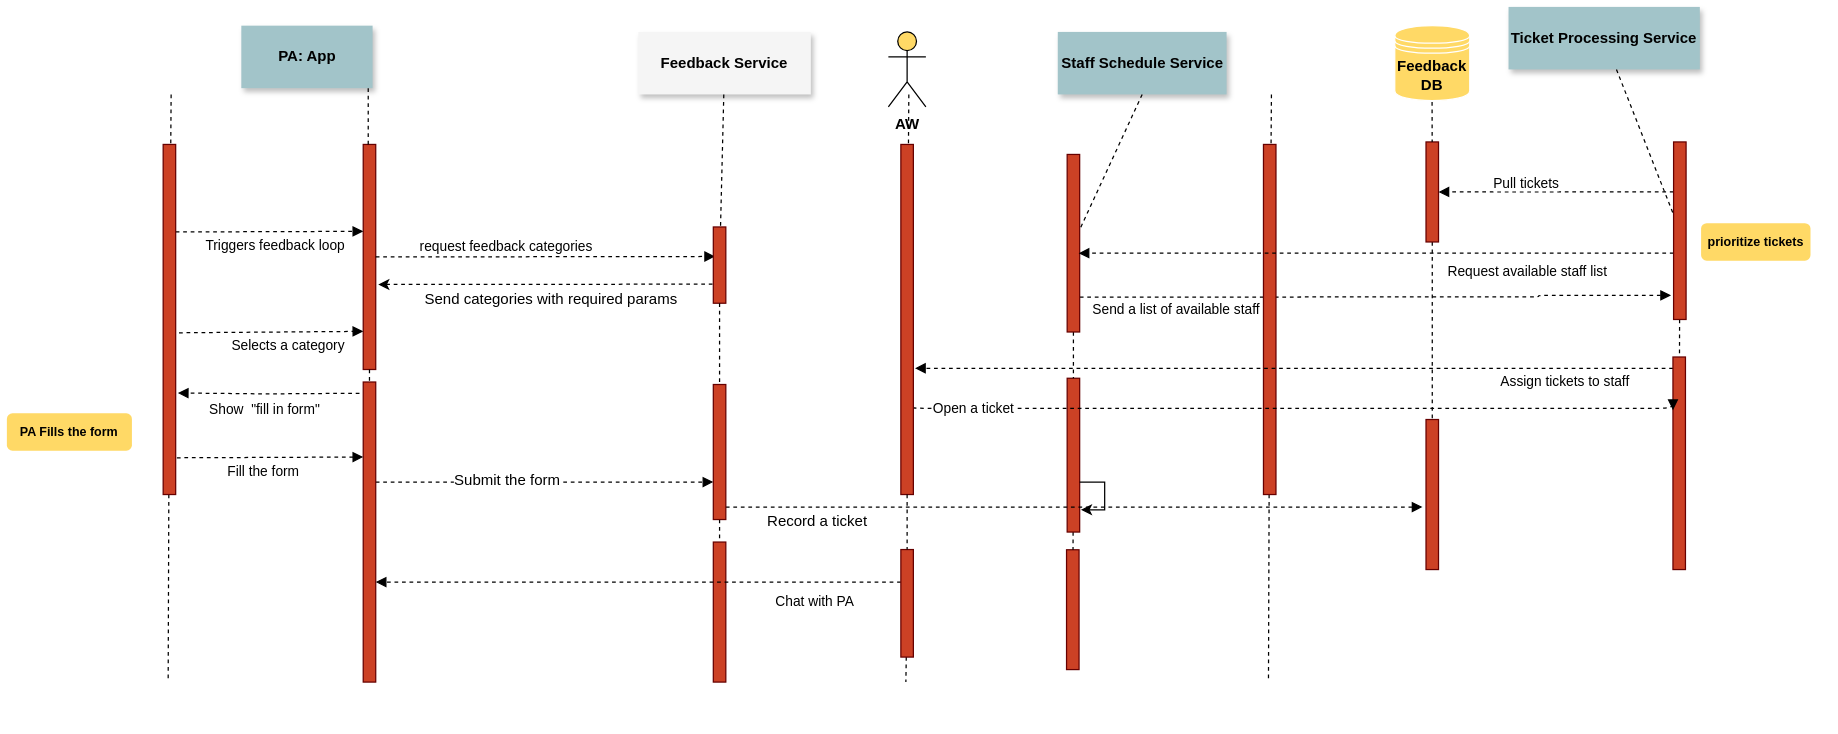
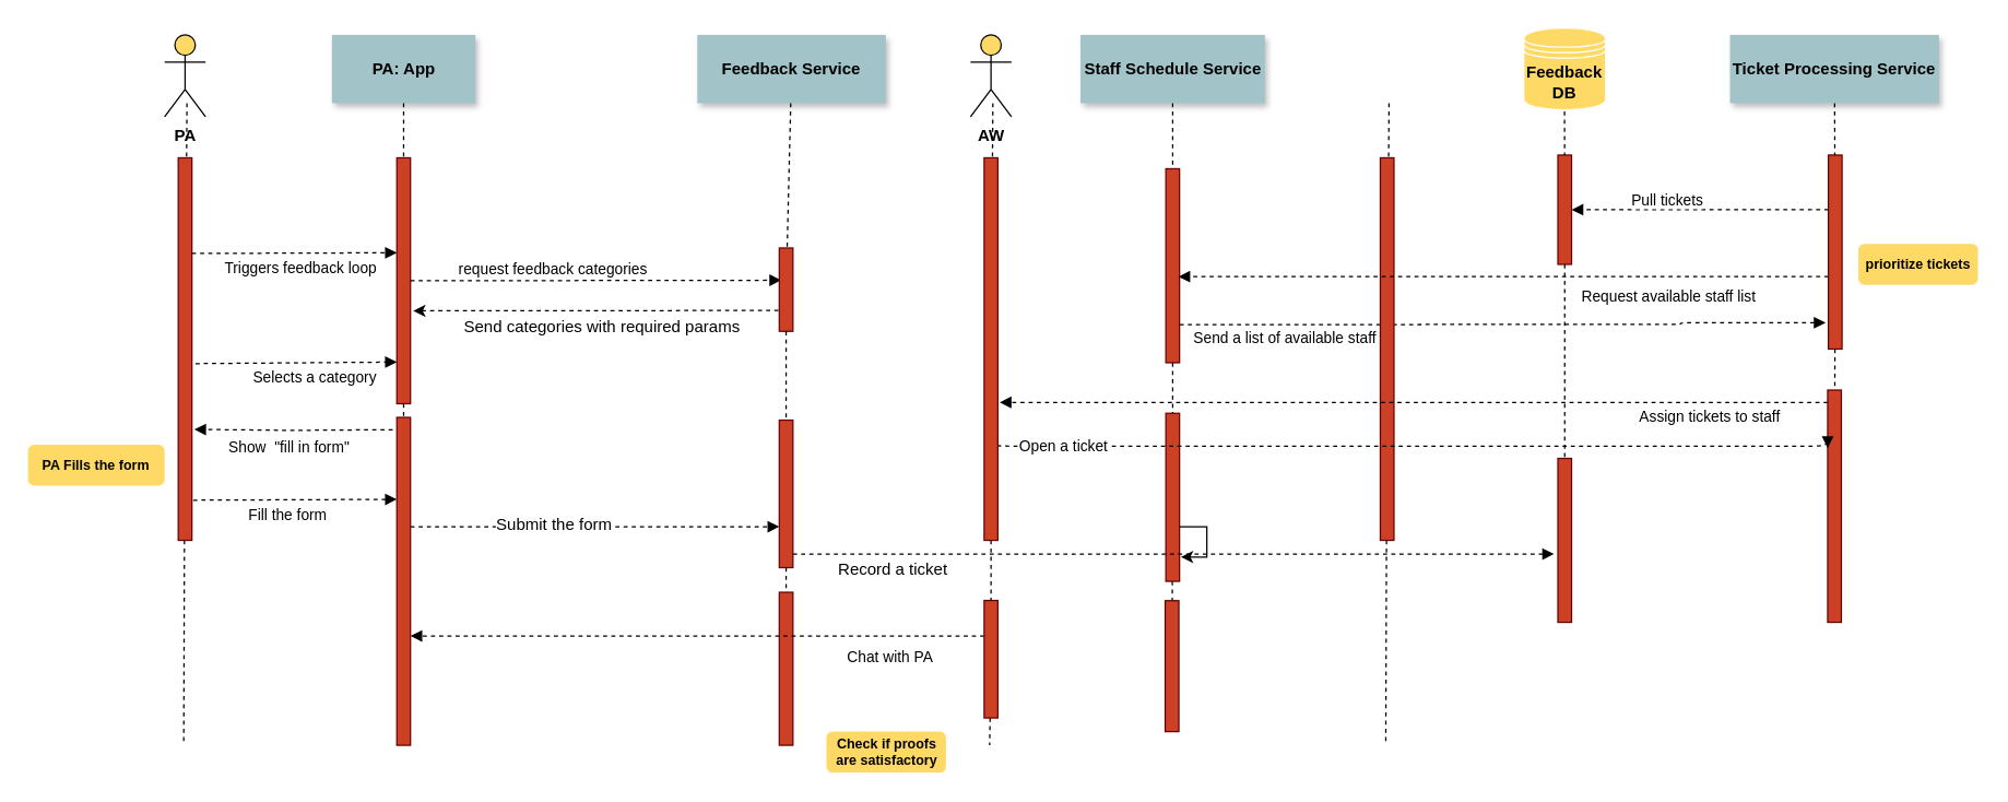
  <mxCell id="0" />
  <mxCell id="1" parent="0" />
  <mxCell id="2" value="" style="fillColor=#CC4125;strokeColor=#660000" parent="1" vertex="1"><mxGeometry x="290" y="115" width="10" height="180" as="geometry" /></mxCell>
- <mxCell id="3" value="PA: App" style="shadow=1;fillColor=#A2C4C9;strokeColor=none;whiteSpace=wrap;fontStyle=1" parent="1" vertex="1"><mxGeometry x="192.5" y="20" width="105" height="50" as="geometry" /></mxCell>
- <mxCell id="4" value="Staff Schedule Service" style="shadow=1;fillColor=#A2C4C9;strokeColor=none;whiteSpace=wrap;fontStyle=1" parent="1" vertex="1"><mxGeometry x="845.5" y="25" width="135" height="50" as="geometry" /></mxCell>
+ <mxCell id="3" value="PA: App" style="shadow=1;fillColor=#A2C4C9;strokeColor=none;whiteSpace=wrap;fontStyle=1" parent="1" vertex="1"><mxGeometry x="242.5" y="25" width="105" height="50" as="geometry" /></mxCell>
+ <mxCell id="4" value="Staff Schedule Service" style="shadow=1;fillColor=#A2C4C9;strokeColor=none;whiteSpace=wrap;fontStyle=1" parent="1" vertex="1"><mxGeometry x="790.5" y="25" width="135" height="50" as="geometry" /></mxCell>
  <mxCell id="5" value="request feedback categories" style="edgeStyle=none;verticalLabelPosition=top;verticalAlign=bottom;entryX=0.138;entryY=0.387;entryDx=0;entryDy=0;exitX=1;exitY=0.5;exitDx=0;exitDy=0;entryPerimeter=0;dashed=1;endFill=1;endArrow=block;startFill=0;startArrow=none;" parent="1" source="2" target="28" edge="1"><mxGeometry x="-150" y="4" width="100" height="100" as="geometry"><mxPoint x="320" y="208.5" as="sourcePoint" /><mxPoint x="501.6" y="210.159" as="targetPoint" /><mxPoint x="-31" y="1" as="offset" /></mxGeometry></mxCell>
  <mxCell id="6" value="" style="edgeStyle=none;verticalLabelPosition=top;verticalAlign=bottom;endArrow=none;startArrow=classic;dashed=1;entryX=0;entryY=0.75;entryDx=0;entryDy=0;" parent="1" target="28" edge="1"><mxGeometry x="120" y="172.259" width="100" height="100" as="geometry"><mxPoint x="302" y="227" as="sourcePoint" /><mxPoint x="546.76" y="225.398" as="targetPoint" /></mxGeometry></mxCell>
  <mxCell id="7" value="Send categories with required params" style="text;html=1;resizable=0;points=[];align=center;verticalAlign=middle;labelBackgroundColor=#ffffff;fontStyle=0" parent="6" vertex="1" connectable="0"><mxGeometry relative="1" as="geometry"><mxPoint x="4" y="12" as="offset" /></mxGeometry></mxCell>
  <mxCell id="8" value="" style="edgeStyle=none;endArrow=none;dashed=1;" parent="1" source="32" target="9" edge="1"><mxGeometry x="807.043" y="270" width="100" height="100" as="geometry"><mxPoint x="1144.543" y="185" as="sourcePoint" /><mxPoint x="1144.543" y="205" as="targetPoint" /></mxGeometry></mxCell>
  <mxCell id="9" value="" style="fillColor=#CC4125;strokeColor=#660000" parent="1" vertex="1"><mxGeometry x="1140" y="335" width="10" height="120" as="geometry" /></mxCell>
- <mxCell id="10" value="Feedback Service" style="shadow=1;fillColor=#f5f5f5;strokeColor=none;whiteSpace=wrap;fontStyle=1;" parent="1" vertex="1"><mxGeometry x="510" y="25" width="138" height="50" as="geometry" /></mxCell>
+ <mxCell id="10" value="Feedback Service" style="shadow=1;fillColor=#A2C4C9;strokeColor=none;whiteSpace=wrap;fontStyle=1" parent="1" vertex="1"><mxGeometry x="510" y="25" width="138" height="50" as="geometry" /></mxCell>
  <mxCell id="11" value="" style="edgeStyle=elbowEdgeStyle;elbow=horizontal;endArrow=none;dashed=1" parent="1" source="3" target="2" edge="1"><mxGeometry x="60.0" y="310" width="100" height="100" as="geometry"><mxPoint x="320" y="375" as="sourcePoint" /><mxPoint x="420" y="275" as="targetPoint" /></mxGeometry></mxCell>
  <mxCell id="12" value="" style="edgeStyle=orthogonalEdgeStyle;rounded=1;orthogonalLoop=1;jettySize=auto;html=1;entryX=1.175;entryY=0.71;entryDx=0;entryDy=0;entryPerimeter=0;dashed=1;verticalAlign=bottom;endFill=1;endArrow=block;startFill=0;startArrow=none;" parent="1" target="47" edge="1"><mxGeometry x="0.061" y="-19" relative="1" as="geometry"><mxPoint x="287" y="314" as="sourcePoint" /><mxPoint as="offset" /></mxGeometry></mxCell>
  <mxCell id="13" value="Show&amp;nbsp; &quot;fill in form&quot;" style="text;html=1;resizable=0;points=[];align=center;verticalAlign=bottom;labelBackgroundColor=#ffffff;rounded=1;dashed=1;fontSize=11;strokeColor=#000000;endFill=1;endArrow=block;startFill=0;startArrow=none;" parent="12" vertex="1" connectable="0"><mxGeometry x="0.15" y="-4" relative="1" as="geometry"><mxPoint x="6.5" y="25" as="offset" /></mxGeometry></mxCell>
  <mxCell id="14" style="edgeStyle=elbowEdgeStyle;orthogonalLoop=1;jettySize=auto;elbow=vertical;html=1;dashed=1;startFill=0;endArrow=block;endFill=1;" edge="1" parent="1" source="16"><mxGeometry relative="1" as="geometry"><mxPoint x="570" y="385" as="targetPoint" /></mxGeometry></mxCell>
  <mxCell id="15" value="Submit the form" style="text;html=1;resizable=0;points=[];align=center;verticalAlign=middle;labelBackgroundColor=#ffffff;" vertex="1" connectable="0" parent="14"><mxGeometry x="-0.226" y="2" relative="1" as="geometry"><mxPoint as="offset" /></mxGeometry></mxCell>
  <mxCell id="16" value="" style="fillColor=#CC4125;strokeColor=#660000" parent="1" vertex="1"><mxGeometry x="290" y="305" width="10" height="240" as="geometry" /></mxCell>
  <mxCell id="17" value="" style="edgeStyle=none;dashed=1;endArrow=none" parent="1" source="2" target="16" edge="1"><mxGeometry x="-120" y="300" width="100" height="100" as="geometry"><mxPoint x="140" y="365" as="sourcePoint" /><mxPoint x="240" y="265" as="targetPoint" /></mxGeometry></mxCell>
  <mxCell id="18" value="" style="fillColor=#CC4125;strokeColor=#660000" parent="1" vertex="1"><mxGeometry x="852.5" y="439.167" width="10" height="95.833" as="geometry" /></mxCell>
  <mxCell id="19" value="" style="fillColor=#CC4125;strokeColor=#660000" parent="1" vertex="1"><mxGeometry x="570" y="433" width="10" height="112" as="geometry" /></mxCell>
  <mxCell id="20" value="" style="edgeStyle=none;endArrow=none;dashed=1" parent="1" source="38" target="19" edge="1"><mxGeometry x="266.571" y="205" width="100" height="100" as="geometry"><mxPoint x="601.736" y="115" as="sourcePoint" /><mxPoint x="601.736" y="294.394" as="targetPoint" /></mxGeometry></mxCell>
  <mxCell id="21" value="" style="edgeStyle=none;endArrow=none;dashed=1" parent="1" source="25" target="18" edge="1"><mxGeometry x="626.571" y="339.697" width="100" height="100" as="geometry"><mxPoint x="961.736" y="249.697" as="sourcePoint" /><mxPoint x="961.736" y="429.091" as="targetPoint" /></mxGeometry></mxCell>
- <mxCell id="22" value="PA Fills the form" style="rounded=1;fontStyle=1;fillColor=#FFD966;strokeColor=none;whiteSpace=wrap;fontSize=10;" parent="1" vertex="1"><mxGeometry x="5" y="330" width="100" height="30" as="geometry" /></mxCell>
+ <mxCell id="22" value="PA Fills the form" style="rounded=1;fontStyle=1;fillColor=#FFD966;strokeColor=none;whiteSpace=wrap;fontSize=10;" parent="1" vertex="1"><mxGeometry x="20" y="325" width="100" height="30" as="geometry" /></mxCell>
  <mxCell id="23" style="edgeStyle=orthogonalEdgeStyle;rounded=1;orthogonalLoop=1;jettySize=auto;html=1;dashed=1;verticalAlign=bottom;endFill=1;endArrow=block;startFill=0;startArrow=none;exitX=1.01;exitY=0.803;exitDx=0;exitDy=0;exitPerimeter=0;entryX=-0.205;entryY=0.864;entryDx=0;entryDy=0;entryPerimeter=0;" parent="1" edge="1" target="63" source="30"><mxGeometry relative="1" as="geometry"><mxPoint x="900" y="235" as="sourcePoint" /><mxPoint x="1057" y="235" as="targetPoint" /><Array as="points"><mxPoint x="1230" y="237" /><mxPoint x="1230" y="236" /></Array></mxGeometry></mxCell>
  <mxCell id="24" value="Send a list of available staff" style="text;html=1;resizable=0;points=[];align=center;verticalAlign=bottom;labelBackgroundColor=#ffffff;rounded=1;dashed=1;fontSize=11;strokeColor=#000000;endFill=1;endArrow=block;startFill=0;startArrow=none;" parent="23" vertex="1" connectable="0"><mxGeometry x="-0.003" y="10" relative="1" as="geometry"><mxPoint x="-159.5" y="28" as="offset" /></mxGeometry></mxCell>
  <mxCell id="25" value="" style="fillColor=#CC4125;strokeColor=#660000" parent="1" vertex="1"><mxGeometry x="853" y="302" width="10" height="123" as="geometry" /></mxCell>
  <mxCell id="26" value="" style="edgeStyle=none;endArrow=none;dashed=1;exitX=0.5;exitY=1;exitDx=0;exitDy=0;" parent="1" source="30" target="25" edge="1"><mxGeometry x="626.571" y="339.697" width="100" height="100" as="geometry"><mxPoint x="858" y="235" as="sourcePoint" /><mxPoint x="857.583" y="429.167" as="targetPoint" /></mxGeometry></mxCell>
+ <mxCell id="27" value="Check if proofs are satisfactory" style="rounded=1;fontStyle=1;fillColor=#FFD966;strokeColor=none;whiteSpace=wrap;fontSize=10;" parent="1" vertex="1"><mxGeometry x="604.5" y="535" width="87.5" height="30" as="geometry" /></mxCell>
  <mxCell id="28" value="" style="fillColor=#CC4125;strokeColor=#660000" parent="1" vertex="1"><mxGeometry x="570" y="181" width="10" height="61" as="geometry" /></mxCell>
  <mxCell id="29" value="" style="edgeStyle=none;endArrow=none;dashed=1" parent="1" source="10" target="28" edge="1"><mxGeometry x="266.571" y="205" width="100" height="100" as="geometry"><mxPoint x="575" y="75" as="sourcePoint" /><mxPoint x="575" y="433.333" as="targetPoint" /></mxGeometry></mxCell>
  <mxCell id="30" value="" style="fillColor=#CC4125;strokeColor=#660000" parent="1" vertex="1"><mxGeometry x="853" y="123" width="10" height="142" as="geometry" /></mxCell>
  <mxCell id="31" value="" style="edgeStyle=none;endArrow=none;dashed=1;exitX=0.5;exitY=1;exitDx=0;exitDy=0;" parent="1" source="4" target="30" edge="1"><mxGeometry x="626.571" y="339.697" width="100" height="100" as="geometry"><mxPoint x="857.5" y="75" as="sourcePoint" /><mxPoint x="857.881" y="272" as="targetPoint" /></mxGeometry></mxCell>
  <mxCell id="32" value="" style="fillColor=#CC4125;strokeColor=#660000" parent="1" vertex="1"><mxGeometry x="1140" y="113" width="10" height="80" as="geometry" /></mxCell>
  <mxCell id="33" value="" style="edgeStyle=none;endArrow=none;dashed=1;" parent="1" target="32" edge="1"><mxGeometry x="807.043" y="270" width="100" height="100" as="geometry"><mxPoint x="1144.836" y="75" as="sourcePoint" /><mxPoint x="1144.965" y="255" as="targetPoint" /></mxGeometry></mxCell>
  <mxCell id="34" style="edgeStyle=orthogonalEdgeStyle;rounded=0;orthogonalLoop=1;jettySize=auto;html=1;entryX=1.1;entryY=0.855;entryDx=0;entryDy=0;entryPerimeter=0;fontSize=15;" parent="1" source="25" target="25" edge="1"><mxGeometry relative="1" as="geometry"><Array as="points"><mxPoint x="883" y="385" /><mxPoint x="883" y="407" /></Array></mxGeometry></mxCell>
  <mxCell id="35" value="prioritize tickets" style="rounded=1;fontStyle=1;fillColor=#FFD966;strokeColor=none;whiteSpace=wrap;fontSize=10;" parent="1" vertex="1"><mxGeometry x="1360" y="178" width="87.5" height="30" as="geometry" /></mxCell>
  <mxCell id="36" style="edgeStyle=elbowEdgeStyle;orthogonalLoop=1;jettySize=auto;elbow=vertical;html=1;dashed=1;startFill=0;endArrow=block;endFill=1;entryX=-0.283;entryY=0.586;entryDx=0;entryDy=0;entryPerimeter=0;" edge="1" parent="1" source="38" target="9"><mxGeometry relative="1" as="geometry"><mxPoint x="1110" y="405" as="targetPoint" /></mxGeometry></mxCell>
  <mxCell id="37" value="Record a ticket" style="text;html=1;resizable=0;points=[];align=center;verticalAlign=middle;labelBackgroundColor=#ffffff;" vertex="1" connectable="0" parent="36"><mxGeometry x="-0.832" y="2" relative="1" as="geometry"><mxPoint x="25" y="13" as="offset" /></mxGeometry></mxCell>
  <mxCell id="38" value="" style="fillColor=#CC4125;strokeColor=#660000" parent="1" vertex="1"><mxGeometry x="570" y="307" width="10" height="108" as="geometry" /></mxCell>
  <mxCell id="39" value="" style="edgeStyle=none;endArrow=none;dashed=1" parent="1" source="28" target="38" edge="1"><mxGeometry x="266.571" y="205" width="100" height="100" as="geometry"><mxPoint x="575" y="245" as="sourcePoint" /><mxPoint x="575" y="433" as="targetPoint" /></mxGeometry></mxCell>
  <mxCell id="40" value="Selects a category" style="edgeStyle=none;verticalLabelPosition=top;verticalAlign=bottom;labelPosition=left;align=center;exitX=1.268;exitY=0.538;exitDx=0;exitDy=0;exitPerimeter=0;dashed=1;endFill=1;endArrow=block;startFill=0;startArrow=none;" parent="1" source="47" edge="1"><mxGeometry width="100" height="100" as="geometry"><mxPoint x="200" y="264.5" as="sourcePoint" /><mxPoint x="290" y="264.5" as="targetPoint" /><mxPoint x="14" y="20" as="offset" /></mxGeometry></mxCell>
  <mxCell id="41" value="Triggers feedback loop" style="edgeStyle=none;verticalLabelPosition=top;verticalAlign=bottom;labelPosition=left;align=center;exitX=1;exitY=0.25;exitDx=0;exitDy=0;dashed=1;endFill=1;endArrow=block;startFill=0;startArrow=none;" parent="1" source="47" edge="1"><mxGeometry width="100" height="100" as="geometry"><mxPoint x="200" y="184.5" as="sourcePoint" /><mxPoint x="290" y="184.5" as="targetPoint" /><mxPoint x="5" y="20" as="offset" /></mxGeometry></mxCell>
  <mxCell id="42" value="Fill the form" style="edgeStyle=none;verticalLabelPosition=top;verticalAlign=bottom;labelPosition=left;align=center;exitX=1.096;exitY=0.895;exitDx=0;exitDy=0;exitPerimeter=0;dashed=1;endFill=1;endArrow=block;startFill=0;startArrow=none;" parent="1" source="47" edge="1"><mxGeometry width="100" height="100" as="geometry"><mxPoint x="152.68" y="365.64" as="sourcePoint" /><mxPoint x="290" y="365" as="targetPoint" /><mxPoint x="-5" y="20" as="offset" /></mxGeometry></mxCell>
  <mxCell id="43" value="" style="group" vertex="1" connectable="0" parent="1"><mxGeometry x="120" y="25" width="30" height="520" as="geometry" /></mxCell>
  <mxCell id="44" value="" style="edgeStyle=none;endArrow=none;dashed=1" parent="43" target="47" edge="1"><mxGeometry x="-35.429" y="145" width="100" height="100" as="geometry"><mxPoint x="16.373" y="50" as="sourcePoint" /><mxPoint x="14" y="520" as="targetPoint" /></mxGeometry></mxCell>
  <mxCell id="45" value="" style="group" vertex="1" connectable="0" parent="43"><mxGeometry width="30" height="520" as="geometry" /></mxCell>
  <mxCell id="46" value="" style="edgeStyle=none;endArrow=none;dashed=1" parent="45" source="47" edge="1"><mxGeometry x="-35.429" y="145" width="100" height="100" as="geometry"><mxPoint x="16.373" y="50" as="sourcePoint" /><mxPoint x="14" y="520" as="targetPoint" /></mxGeometry></mxCell>
  <mxCell id="47" value="" style="fillColor=#CC4125;strokeColor=#660000" parent="45" vertex="1"><mxGeometry x="10" y="90" width="10" height="280" as="geometry" /></mxCell>
+ <mxCell id="48" value="PA" style="shape=umlActor;verticalLabelPosition=bottom;labelBackgroundColor=none;verticalAlign=top;html=1;outlineConnect=0;fillColor=#FFD966;fontStyle=1" parent="45" vertex="1"><mxGeometry width="30" height="60" as="geometry" /></mxCell>
  <mxCell id="49" value="" style="group" vertex="1" connectable="0" parent="1"><mxGeometry x="1000" y="25" width="30" height="520" as="geometry" /></mxCell>
  <mxCell id="50" value="" style="edgeStyle=none;endArrow=none;dashed=1" edge="1" parent="49" target="53"><mxGeometry x="-35.429" y="145" width="100" height="100" as="geometry"><mxPoint x="16.373" y="50" as="sourcePoint" /><mxPoint x="14" y="520" as="targetPoint" /></mxGeometry></mxCell>
  <mxCell id="51" value="" style="group" vertex="1" connectable="0" parent="49"><mxGeometry width="30" height="520" as="geometry" /></mxCell>
  <mxCell id="52" value="" style="edgeStyle=none;endArrow=none;dashed=1" edge="1" parent="51" source="53"><mxGeometry x="-35.429" y="145" width="100" height="100" as="geometry"><mxPoint x="16.373" y="50" as="sourcePoint" /><mxPoint x="14" y="520" as="targetPoint" /></mxGeometry></mxCell>
  <mxCell id="53" value="" style="fillColor=#CC4125;strokeColor=#660000" vertex="1" parent="51"><mxGeometry x="10" y="90" width="10" height="280" as="geometry" /></mxCell>
- <mxCell id="54" value="Ticket Processing Service" style="shadow=1;fillColor=#A2C4C9;strokeColor=none;whiteSpace=wrap;fontStyle=1" vertex="1" parent="1"><mxGeometry x="1206" y="5" width="153" height="50" as="geometry" /></mxCell>
+ <mxCell id="54" value="Ticket Processing Service" style="shadow=1;fillColor=#A2C4C9;strokeColor=none;whiteSpace=wrap;fontStyle=1" vertex="1" parent="1"><mxGeometry x="1266" y="25" width="153" height="50" as="geometry" /></mxCell>
  <mxCell id="55" value="" style="edgeStyle=none;endArrow=none;dashed=1;" edge="1" parent="1" source="63" target="58"><mxGeometry x="1004.543" y="270" width="100" height="100" as="geometry"><mxPoint x="1342.043" y="185" as="sourcePoint" /><mxPoint x="1342.043" y="205" as="targetPoint" /></mxGeometry></mxCell>
  <mxCell id="56" style="edgeStyle=elbowEdgeStyle;orthogonalLoop=1;jettySize=auto;elbow=vertical;html=1;dashed=1;startFill=0;endArrow=block;endFill=1;fontSize=11;entryX=1.133;entryY=0.641;entryDx=0;entryDy=0;entryPerimeter=0;" edge="1" parent="1" source="58" target="70"><mxGeometry relative="1" as="geometry"><mxPoint x="1020" y="295" as="targetPoint" /></mxGeometry></mxCell>
  <mxCell id="57" value="Assign tickets to staff" style="text;html=1;resizable=0;points=[];align=center;verticalAlign=middle;labelBackgroundColor=#ffffff;fontSize=11;" vertex="1" connectable="0" parent="56"><mxGeometry y="168" relative="1" as="geometry"><mxPoint x="216" y="-157.5" as="offset" /></mxGeometry></mxCell>
  <mxCell id="58" value="" style="fillColor=#CC4125;strokeColor=#660000" vertex="1" parent="1"><mxGeometry x="1337.5" y="285" width="10" height="170" as="geometry" /></mxCell>
  <mxCell id="59" style="edgeStyle=elbowEdgeStyle;orthogonalLoop=1;jettySize=auto;elbow=vertical;html=1;entryX=1;entryY=0.5;entryDx=0;entryDy=0;dashed=1;startFill=0;endArrow=block;endFill=1;fontSize=16;" edge="1" parent="1" source="63" target="32"><mxGeometry relative="1" as="geometry" /></mxCell>
  <mxCell id="60" value="Pull tickets" style="text;html=1;resizable=0;points=[];align=center;verticalAlign=bottom;labelBackgroundColor=#ffffff;fontSize=11;rounded=1;dashed=1;strokeColor=#000000;endFill=1;endArrow=block;startFill=0;startArrow=none;" vertex="1" connectable="0" parent="59"><mxGeometry x="0.265" y="1" relative="1" as="geometry"><mxPoint as="offset" /></mxGeometry></mxCell>
  <mxCell id="61" style="edgeStyle=elbowEdgeStyle;orthogonalLoop=1;jettySize=auto;elbow=vertical;html=1;entryX=0.917;entryY=0.556;entryDx=0;entryDy=0;entryPerimeter=0;dashed=1;startFill=0;endArrow=block;endFill=1;fontSize=16;" edge="1" parent="1" source="63" target="30"><mxGeometry relative="1" as="geometry" /></mxCell>
  <mxCell id="62" value="Request available staff list" style="text;html=1;resizable=0;points=[];align=center;verticalAlign=bottom;labelBackgroundColor=#ffffff;fontSize=11;rounded=1;dashed=1;strokeColor=#000000;endFill=1;endArrow=block;startFill=0;startArrow=none;" vertex="1" connectable="0" parent="61"><mxGeometry y="116" relative="1" as="geometry"><mxPoint x="120.5" y="-93" as="offset" /></mxGeometry></mxCell>
  <mxCell id="63" value="" style="fillColor=#CC4125;strokeColor=#660000" vertex="1" parent="1"><mxGeometry x="1338" y="113" width="10" height="142" as="geometry" /></mxCell>
  <mxCell id="64" value="" style="edgeStyle=none;endArrow=none;dashed=1;" edge="1" parent="1" source="54" target="63"><mxGeometry x="1004.543" y="270" width="100" height="100" as="geometry"><mxPoint x="1342.306" y="75" as="sourcePoint" /><mxPoint x="1342.465" y="255" as="targetPoint" /></mxGeometry></mxCell>
  <mxCell id="65" value="Feedback DB" style="shape=datastore;whiteSpace=wrap;html=1;labelBackgroundColor=none;fillColor=#FFD966;strokeColor=#FFFFFF;fontStyle=1" vertex="1" parent="1"><mxGeometry x="1115" y="20" width="60" height="60" as="geometry" /></mxCell>
  <mxCell id="66" value="" style="edgeStyle=none;endArrow=none;dashed=1" edge="1" parent="1" target="70"><mxGeometry x="414.571" y="205" width="100" height="100" as="geometry"><mxPoint x="726.373" y="75" as="sourcePoint" /><mxPoint x="724" y="545" as="targetPoint" /></mxGeometry></mxCell>
  <mxCell id="67" value="" style="edgeStyle=none;endArrow=none;dashed=1" edge="1" parent="1" source="74"><mxGeometry x="414.571" y="205" width="100" height="100" as="geometry"><mxPoint x="726.373" y="75" as="sourcePoint" /><mxPoint x="724" y="545" as="targetPoint" /></mxGeometry></mxCell>
  <mxCell id="68" style="edgeStyle=elbowEdgeStyle;orthogonalLoop=1;jettySize=auto;elbow=vertical;html=1;exitX=1;exitY=0.75;exitDx=0;exitDy=0;entryX=0;entryY=0.25;entryDx=0;entryDy=0;dashed=1;startFill=0;endArrow=block;endFill=1;fontSize=11;" edge="1" parent="1" source="70" target="58"><mxGeometry relative="1" as="geometry" /></mxCell>
  <mxCell id="69" value="Open a ticket" style="text;html=1;resizable=0;points=[];align=center;verticalAlign=middle;labelBackgroundColor=#ffffff;fontSize=11;" vertex="1" connectable="0" parent="68"><mxGeometry x="-0.844" y="1" relative="1" as="geometry"><mxPoint as="offset" /></mxGeometry></mxCell>
  <mxCell id="70" value="" style="fillColor=#CC4125;strokeColor=#660000" vertex="1" parent="1"><mxGeometry x="720" y="115" width="10" height="280" as="geometry" /></mxCell>
  <mxCell id="71" value="AW" style="shape=umlActor;verticalLabelPosition=bottom;labelBackgroundColor=none;verticalAlign=top;html=1;outlineConnect=0;fillColor=#FFD966;fontStyle=1" vertex="1" parent="1"><mxGeometry x="710" y="25" width="30" height="60" as="geometry" /></mxCell>
  <mxCell id="72" style="edgeStyle=elbowEdgeStyle;orthogonalLoop=1;jettySize=auto;elbow=vertical;html=1;dashed=1;startFill=0;endArrow=block;endFill=1;fontSize=11;" edge="1" parent="1" source="74" target="16"><mxGeometry relative="1" as="geometry"><Array as="points"><mxPoint x="660" y="465" /></Array></mxGeometry></mxCell>
  <mxCell id="73" value="Chat with PA" style="text;html=1;resizable=0;points=[];align=center;verticalAlign=middle;labelBackgroundColor=#ffffff;fontSize=11;" vertex="1" connectable="0" parent="72"><mxGeometry y="144" relative="1" as="geometry"><mxPoint x="140" y="-128.5" as="offset" /></mxGeometry></mxCell>
  <mxCell id="74" value="" style="fillColor=#CC4125;strokeColor=#660000" vertex="1" parent="1"><mxGeometry x="720" y="439" width="10" height="86" as="geometry" /></mxCell>
  <mxCell id="75" value="" style="edgeStyle=none;endArrow=none;dashed=1" edge="1" parent="1" source="70" target="74"><mxGeometry x="414.571" y="205" width="100" height="100" as="geometry"><mxPoint x="724.517" y="395" as="sourcePoint" /><mxPoint x="724" y="545" as="targetPoint" /></mxGeometry></mxCell>
